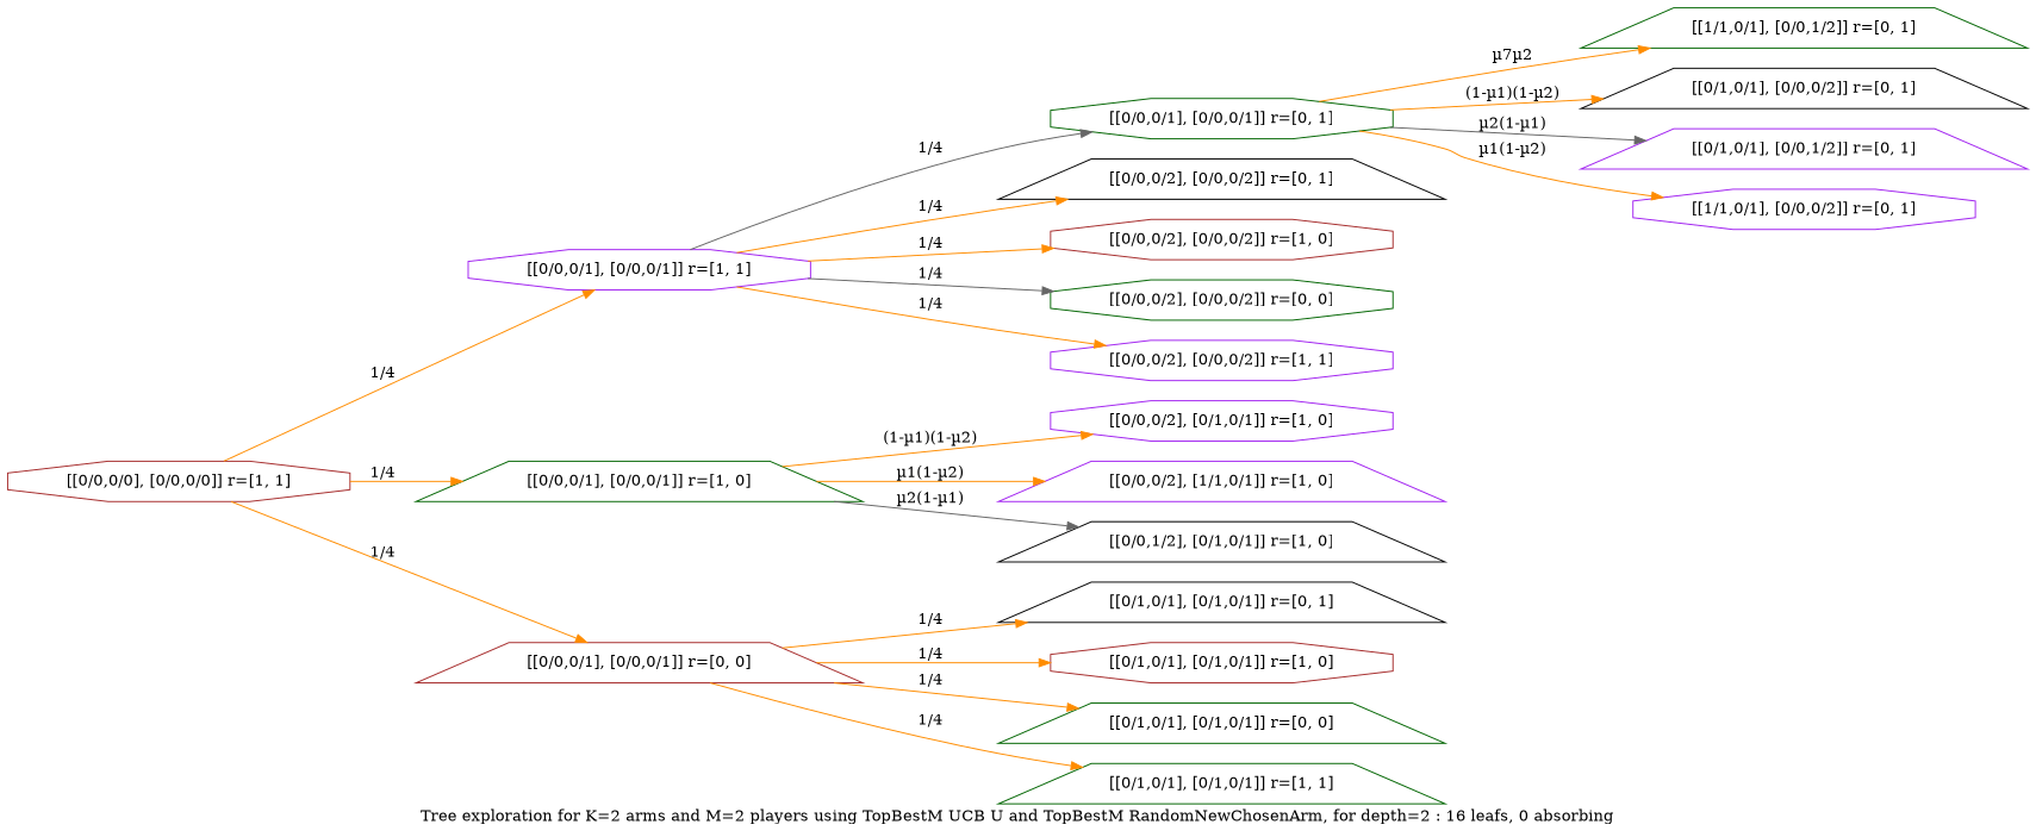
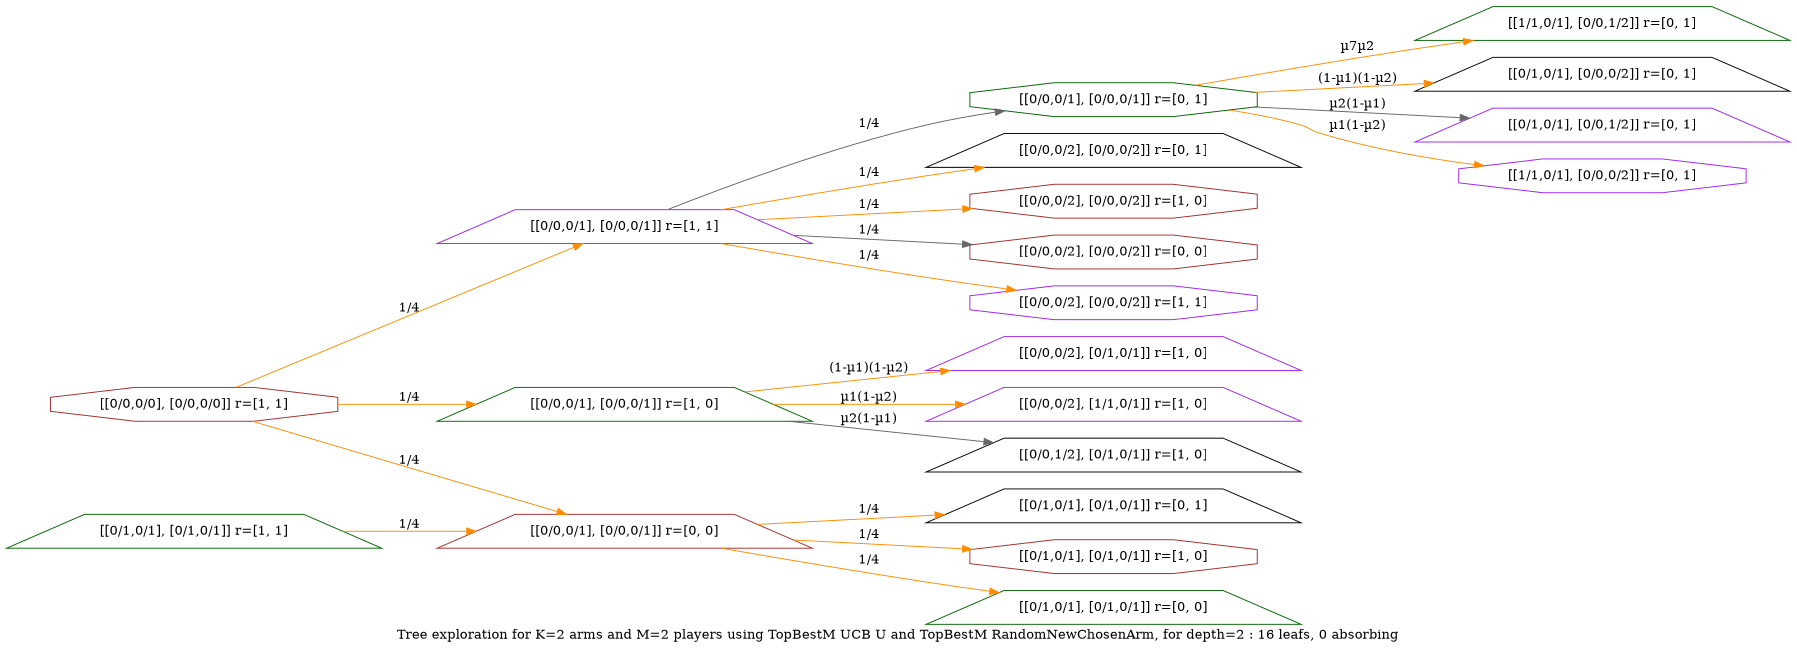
  digraph {
    label="Tree exploration for K=2 arms and M=2 players using TopBestM UCB U and TopBestM RandomNewChosenArm, for depth=2 : 16 leafs, 0 absorbing"
    rankdir=LR
    node [color=purple shape=trapezium]
    edge [color=darkorange]
    n1 [color=brown label="[[0/0,0/0], [0/0,0/0]] r=[1, 1]" shape=octagon]
-   n2 [label="[[0/0,0/1], [0/0,0/1]] r=[1, 1]" shape=octagon]
+   n2 [label="[[0/0,0/1], [0/0,0/1]] r=[1, 1]"]
    n3 [color=darkgreen label="[[0/0,0/1], [0/0,0/1]] r=[1, 0]"]
    n4 [color=brown label="[[0/0,0/1], [0/0,0/1]] r=[0, 0]"]
    n5 [color=darkgreen label="[[0/0,0/1], [0/0,0/1]] r=[0, 1]" shape=octagon]
    n6 [color=black label="[[0/0,0/2], [0/0,0/2]] r=[0, 1]"]
    n7 [color=brown label="[[0/0,0/2], [0/0,0/2]] r=[1, 0]" shape=octagon]
-   n8 [color=darkgreen label="[[0/0,0/2], [0/0,0/2]] r=[0, 0]" shape=octagon]
+   n8 [color=brown label="[[0/0,0/2], [0/0,0/2]] r=[0, 0]" shape=octagon]
    n9 [label="[[0/0,0/2], [0/0,0/2]] r=[1, 1]" shape=octagon]
    n10 [color=darkgreen label="[[1/1,0/1], [0/0,1/2]] r=[0, 1]"]
    n11 [color=black label="[[0/1,0/1], [0/0,0/2]] r=[0, 1]"]
    n12 [label="[[0/1,0/1], [0/0,1/2]] r=[0, 1]"]
    n13 [label="[[1/1,0/1], [0/0,0/2]] r=[0, 1]" shape=octagon]
-   n14 [label="[[0/0,0/2], [0/1,0/1]] r=[1, 0]" shape=octagon]
+   n14 [label="[[0/0,0/2], [0/1,0/1]] r=[1, 0]"]
    n15 [label="[[0/0,0/2], [1/1,0/1]] r=[1, 0]"]
    n16 [color=black label="[[0/0,1/2], [0/1,0/1]] r=[1, 0]"]
    n17 [color=black label="[[0/1,0/1], [0/1,0/1]] r=[0, 1]"]
    n18 [color=brown label="[[0/1,0/1], [0/1,0/1]] r=[1, 0]" shape=octagon]
    n19 [color=darkgreen label="[[0/1,0/1], [0/1,0/1]] r=[0, 0]"]
    n20 [color=darkgreen label="[[0/1,0/1], [0/1,0/1]] r=[1, 1]"]
    n1 -> n2 [label="1/4"]
    n1 -> n3 [label="1/4"]
    n1 -> n4 [label="1/4"]
    n2 -> n5 [color=gray40 label="1/4"]
    n2 -> n6 [label="1/4"]
    n2 -> n7 [label="1/4"]
    n2 -> n8 [color=gray40 label="1/4"]
    n2 -> n9 [label="1/4"]
    n3 -> n14 [label="(1-µ1)(1-µ2)"]
    n3 -> n15 [label="µ1(1-µ2)"]
    n3 -> n16 [color=gray40 label="µ2(1-µ1)"]
    n4 -> n17 [label="1/4"]
    n4 -> n18 [label="1/4"]
    n4 -> n19 [label="1/4"]
-   n4 -> n20 [label="1/4"]
+   n20 -> n4 [label="1/4"]
    n5 -> n10 [label="µ7µ2"]
    n5 -> n11 [label="(1-µ1)(1-µ2)"]
    n5 -> n12 [color=gray40 label="µ2(1-µ1)"]
    n5 -> n13 [label="µ1(1-µ2)"]
  }
